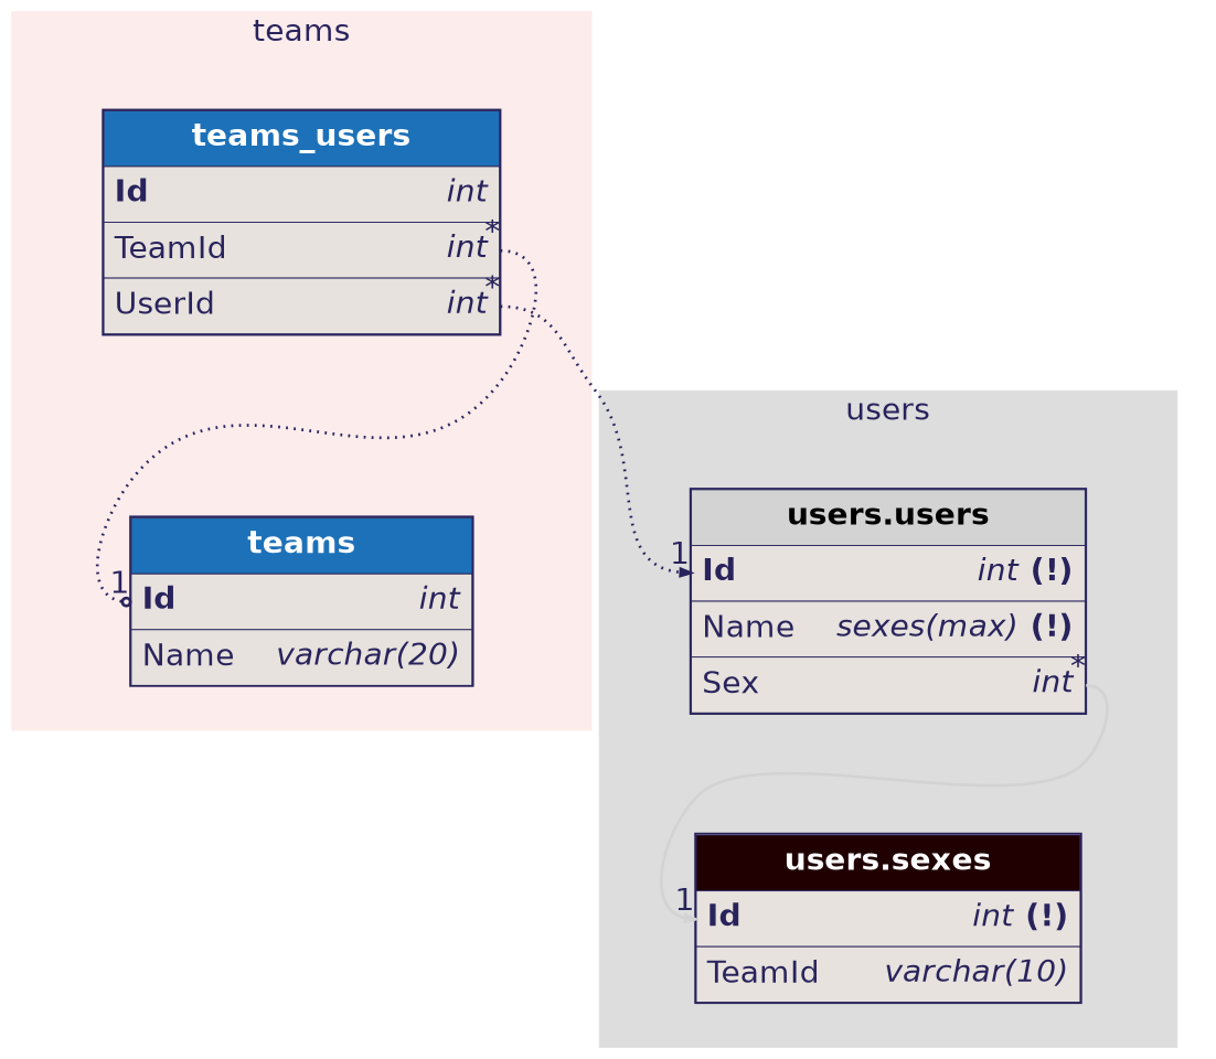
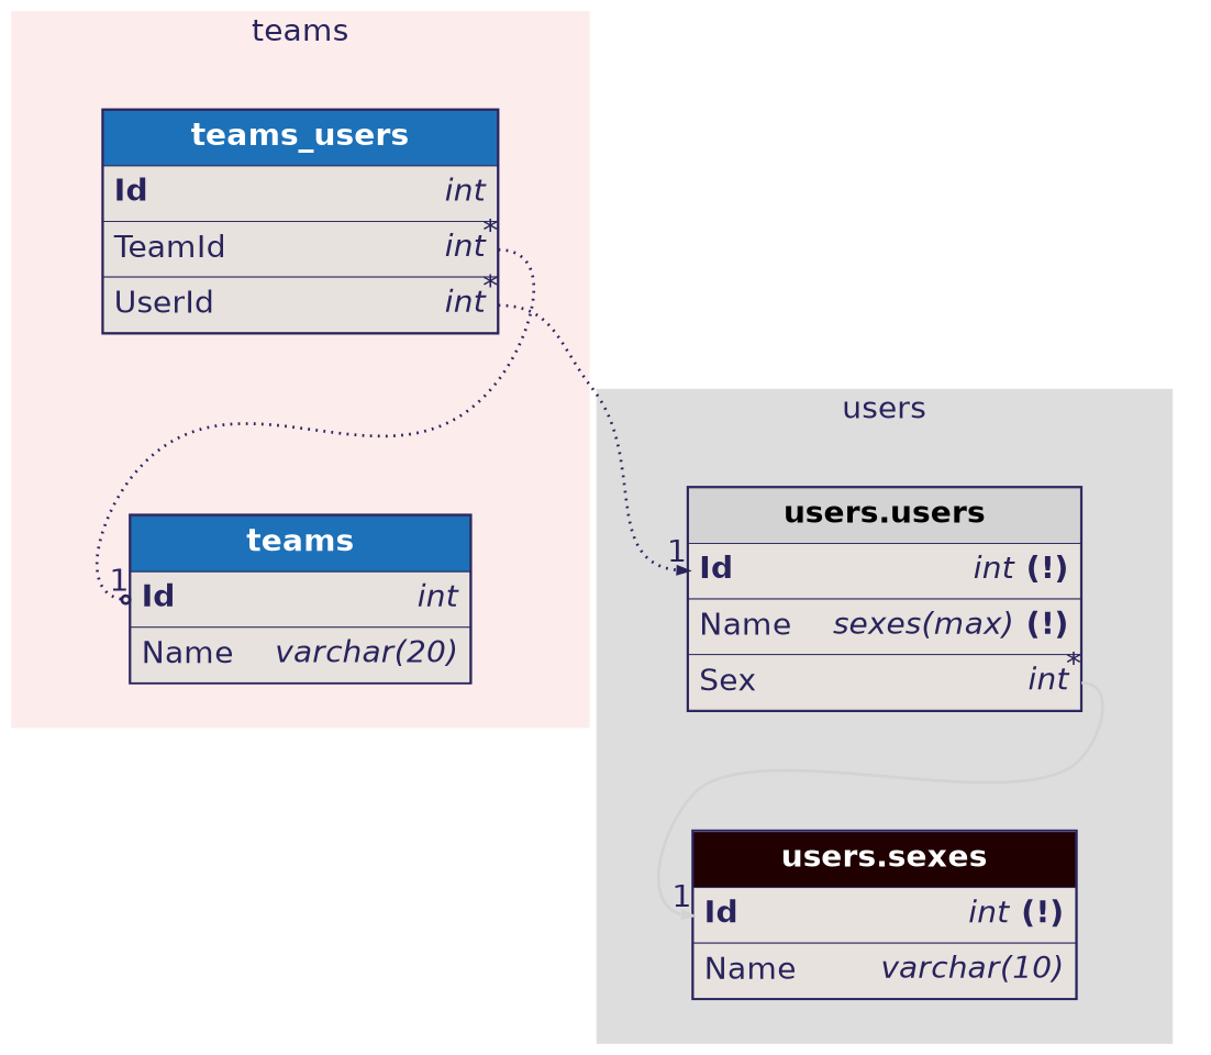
  digraph {
    fontcolor="#29235c"
    fontname=helvetica
    fontsize=32
    rankdir=TB
    node [fontcolor="#29235c" fontname=helvetica fontsize=32 margin=0 penwidth=0]
    edge [color=red fontcolor="#29235c" fontname=helvetica fontsize=32 headport=f0 style=invis tailport=f0]
    n1 [label=<<TABLE BORDER="2" COLOR="#29235c" CELLBORDER="1" CELLSPACING="0" CELLPADDING="10">       <TR><TD PORT="f0" BGCOLOR="#D3D3D3" HREF="https://flexivis.infrastruktur.link/#url=text:inline:users.users+table+link"><FONT COLOR="#000000"><B>       users.users       </B></FONT></TD></TR> <TR><TD ALIGN="LEFT" PORT="f1" BGCOLOR="#e7e2dd">       <TABLE CELLPADDING="0" CELLSPACING="0" BORDER="0">         <TR>           <TD ALIGN="LEFT"><B>Id</B>    </TD>           <TD ALIGN="RIGHT"><FONT><I>int</I> <B>(!)</B></FONT></TD>         </TR>       </TABLE>     </TD></TR> <TR><TD ALIGN="LEFT" PORT="f2" BGCOLOR="#e7e2dd">       <TABLE CELLPADDING="0" CELLSPACING="0" BORDER="0">         <TR>           <TD ALIGN="LEFT">Name    </TD>           <TD ALIGN="RIGHT"><FONT><I>sexes(max)</I> <B>(!)</B></FONT></TD>         </TR>       </TABLE>     </TD></TR> <TR><TD ALIGN="LEFT" PORT="f3" BGCOLOR="#e7e2dd">       <TABLE CELLPADDING="0" CELLSPACING="0" BORDER="0">         <TR>           <TD ALIGN="LEFT">Sex    </TD>           <TD ALIGN="RIGHT"><FONT><I>int</I></FONT></TD>         </TR>       </TABLE>     </TD></TR>     </TABLE>>]
-   n2 [label=<<TABLE BORDER="2" COLOR="#29235c" CELLBORDER="1" CELLSPACING="0" CELLPADDING="10">       <TR><TD PORT="f0" BGCOLOR="#200000" HREF="https://flexivis.infrastruktur.link/#url=text:inline:users.sexes+table+link"><FONT COLOR="#ffffff"><B>       users.sexes       </B></FONT></TD></TR> <TR><TD ALIGN="LEFT" PORT="f1" BGCOLOR="#e7e2dd">       <TABLE CELLPADDING="0" CELLSPACING="0" BORDER="0">         <TR>           <TD ALIGN="LEFT"><B>Id</B>    </TD>           <TD ALIGN="RIGHT"><FONT><I>int</I> <B>(!)</B></FONT></TD>         </TR>       </TABLE>     </TD></TR> <TR><TD ALIGN="LEFT" PORT="f2" BGCOLOR="#e7e2dd">       <TABLE CELLPADDING="0" CELLSPACING="0" BORDER="0">         <TR>           <TD ALIGN="LEFT">TeamId    </TD>           <TD ALIGN="RIGHT"><FONT><I>varchar(10)</I></FONT></TD>         </TR>       </TABLE>     </TD></TR>     </TABLE>>]
+   n2 [label=<<TABLE BORDER="2" COLOR="#29235c" CELLBORDER="1" CELLSPACING="0" CELLPADDING="10">       <TR><TD PORT="f0" BGCOLOR="#200000" HREF="https://flexivis.infrastruktur.link/#url=text:inline:users.sexes+table+link"><FONT COLOR="#ffffff"><B>       users.sexes       </B></FONT></TD></TR> <TR><TD ALIGN="LEFT" PORT="f1" BGCOLOR="#e7e2dd">       <TABLE CELLPADDING="0" CELLSPACING="0" BORDER="0">         <TR>           <TD ALIGN="LEFT"><B>Id</B>    </TD>           <TD ALIGN="RIGHT"><FONT><I>int</I> <B>(!)</B></FONT></TD>         </TR>       </TABLE>     </TD></TR> <TR><TD ALIGN="LEFT" PORT="f2" BGCOLOR="#e7e2dd">       <TABLE CELLPADDING="0" CELLSPACING="0" BORDER="0">         <TR>           <TD ALIGN="LEFT">Name    </TD>           <TD ALIGN="RIGHT"><FONT><I>varchar(10)</I></FONT></TD>         </TR>       </TABLE>     </TD></TR>     </TABLE>>]
    n3 [label=<<TABLE BORDER="2" COLOR="#29235c" CELLBORDER="1" CELLSPACING="0" CELLPADDING="10">       <TR><TD PORT="f0" BGCOLOR="#1d71b8"><FONT COLOR="#ffffff"><B>       teams       </B></FONT></TD></TR> <TR><TD ALIGN="LEFT" PORT="f1" BGCOLOR="#e7e2dd">       <TABLE CELLPADDING="0" CELLSPACING="0" BORDER="0">         <TR>           <TD ALIGN="LEFT"><B>Id</B>    </TD>           <TD ALIGN="RIGHT"><FONT><I>int</I></FONT></TD>         </TR>       </TABLE>     </TD></TR> <TR><TD ALIGN="LEFT" PORT="f2" BGCOLOR="#e7e2dd">       <TABLE CELLPADDING="0" CELLSPACING="0" BORDER="0">         <TR>           <TD ALIGN="LEFT">Name    </TD>           <TD ALIGN="RIGHT"><FONT><I>varchar(20)</I></FONT></TD>         </TR>       </TABLE>     </TD></TR>     </TABLE>>]
    n4 [label=<<TABLE BORDER="2" COLOR="#29235c" CELLBORDER="1" CELLSPACING="0" CELLPADDING="10">       <TR><TD PORT="f0" BGCOLOR="#1d71b8" HREF="https://flexivis.infrastruktur.link/#url=text:inline:teams_users+join+table+link"><FONT COLOR="#ffffff"><B>       teams_users       </B></FONT></TD></TR> <TR><TD ALIGN="LEFT" PORT="f1" BGCOLOR="#e7e2dd">       <TABLE CELLPADDING="0" CELLSPACING="0" BORDER="0">         <TR>           <TD ALIGN="LEFT"><B>Id</B>    </TD>           <TD ALIGN="RIGHT"><FONT><I>int</I></FONT></TD>         </TR>       </TABLE>     </TD></TR> <TR><TD ALIGN="LEFT" PORT="f2" BGCOLOR="#e7e2dd">       <TABLE CELLPADDING="0" CELLSPACING="0" BORDER="0">         <TR>           <TD ALIGN="LEFT">TeamId    </TD>           <TD ALIGN="RIGHT"><FONT><I>int</I></FONT></TD>         </TR>       </TABLE>     </TD></TR> <TR><TD ALIGN="LEFT" PORT="f3" BGCOLOR="#e7e2dd">       <TABLE CELLPADDING="0" CELLSPACING="0" BORDER="0">         <TR>           <TD ALIGN="LEFT">UserId    </TD>           <TD ALIGN="RIGHT"><FONT><I>int</I></FONT></TD>         </TR>       </TABLE>     </TD></TR>     </TABLE>>]
    subgraph cluster_1 {
      color="#dddddd"
      label=users
      style=filled
      n1
      n2
    }
    subgraph cluster_2 {
      color="#fcecec"
      label=teams
      style=filled
      n3
      n4
    }
    n1 -> n2 [weight=100]
    n1 -> n2 [color="#D3D3D3" dir=forward headlabel=1 headport="f1:w" penwidth=3 taillabel="*" tailport="f3:e" style=""]
    n4 -> n1 [weight=100]
    n4 -> n1 [arrowhead=normal color="#29235c" dir=forward headlabel=1 headport="f1:w" penwidth=3 style=dotted taillabel="*" tailport="f3:e"]
    n4 -> n3 [weight=100]
    n4 -> n3 [arrowhead=odot color="#29235c" dir=forward headlabel=1 headport="f1:w" penwidth=3 style=dotted taillabel="*" tailport="f2:e"]
  }
